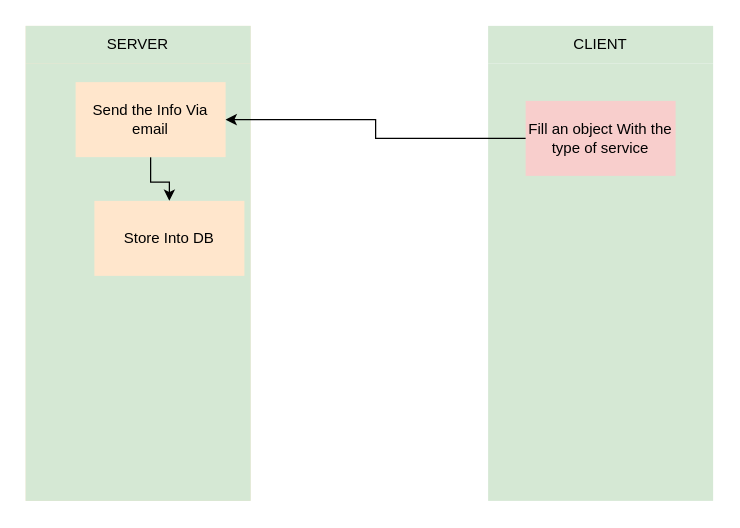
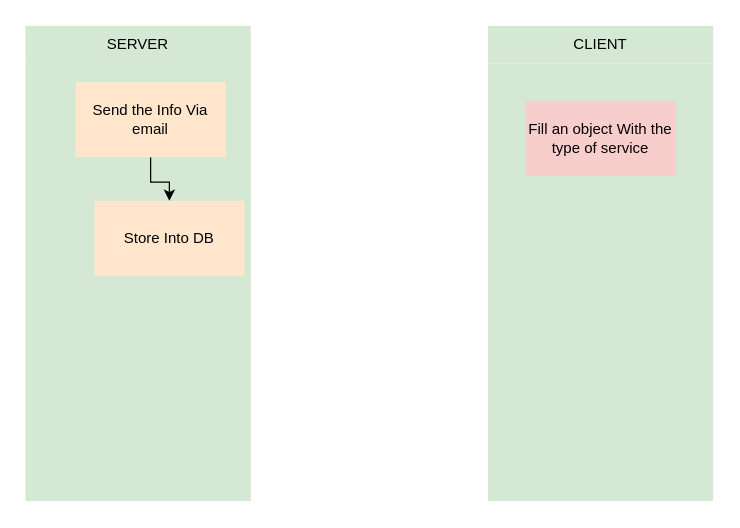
  <mxCell id="0" />
  <mxCell id="1" parent="0" />
  <mxCell id="2" value="" style="group;fillColor=#ffe6cc;" vertex="1" connectable="0" parent="1"><mxGeometry x="20" y="20" width="180" height="380" as="geometry" /></mxCell>
  <mxCell id="3" value="" style="rounded=0;whiteSpace=wrap;html=1;fillColor=#d5e8d4;strokeColor=none;" vertex="1" parent="2"><mxGeometry y="30" width="180" height="350" as="geometry" /></mxCell>
  <mxCell id="4" value="SERVER" style="rounded=0;whiteSpace=wrap;html=1;fillColor=#d5e8d4;strokeColor=none;" vertex="1" parent="2"><mxGeometry width="180" height="30" as="geometry" /></mxCell>
  <mxCell id="5" style="edgeStyle=orthogonalEdgeStyle;rounded=0;orthogonalLoop=1;jettySize=auto;html=1;" edge="1" parent="2" source="6" target="7"><mxGeometry relative="1" as="geometry" /></mxCell>
  <mxCell id="6" value="Send the Info Via email" style="rounded=0;whiteSpace=wrap;html=1;fillColor=#ffe6cc;strokeColor=none;" vertex="1" parent="2"><mxGeometry x="40" y="45" width="120" height="60" as="geometry" /></mxCell>
  <mxCell id="7" value="Store Into DB" style="rounded=0;whiteSpace=wrap;html=1;fillColor=#ffe6cc;strokeColor=none;" vertex="1" parent="2"><mxGeometry x="55" y="140" width="120" height="60" as="geometry" /></mxCell>
  <mxCell id="8" value="" style="group" vertex="1" connectable="0" parent="1"><mxGeometry x="390" y="20" width="180" height="380" as="geometry" /></mxCell>
  <mxCell id="9" value="" style="rounded=0;whiteSpace=wrap;html=1;fillColor=#d5e8d4;strokeColor=none;" vertex="1" parent="8"><mxGeometry y="30" width="180" height="350" as="geometry" /></mxCell>
  <mxCell id="10" value="CLIENT&lt;br&gt;" style="rounded=0;whiteSpace=wrap;html=1;fillColor=#d5e8d4;strokeColor=none;" vertex="1" parent="8"><mxGeometry width="180" height="30" as="geometry" /></mxCell>
  <mxCell id="11" value="Fill an object With the type of service" style="rounded=0;whiteSpace=wrap;html=1;fillColor=#f8cecc;strokeColor=none;" vertex="1" parent="8"><mxGeometry x="30" y="60" width="120" height="60" as="geometry" /></mxCell>
- <mxCell id="12" style="edgeStyle=orthogonalEdgeStyle;rounded=0;orthogonalLoop=1;jettySize=auto;html=1;" edge="1" parent="1" source="11" target="6"><mxGeometry relative="1" as="geometry" /></mxCell>
